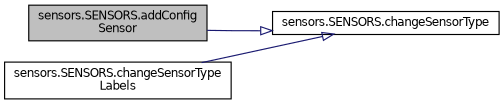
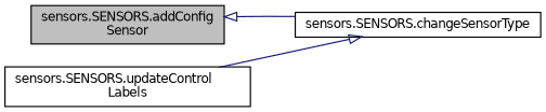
  digraph {
    fontname="DejaVu Sans"
    rankdir=LR
    node [color=black fillcolor=white fontname="DejaVu Sans" fontsize=10 shape=record style=filled]
    edge [arrowhead=onormal color=midnightblue fontname="DejaVu Sans" fontsize=10 labelfontname=Helvetica labelfontsize=10 style=solid]
    n1 [fillcolor=grey75 fontcolor=black height=0.2 label="sensors.SENSORS.addConfig\lSensor" width=0.4]
    n2 [height=0.2 label="sensors.SENSORS.changeSensorType" width=0.4]
-   n3 [height=0.2 label="sensors.SENSORS.changeSensorType\lLabels" width=0.4]
-   n1 -> n2
+   n3 [height=0.2 label="sensors.SENSORS.updateControl\lLabels" width=0.4]
+   n2 -> n1
    n3 -> n2
  }
